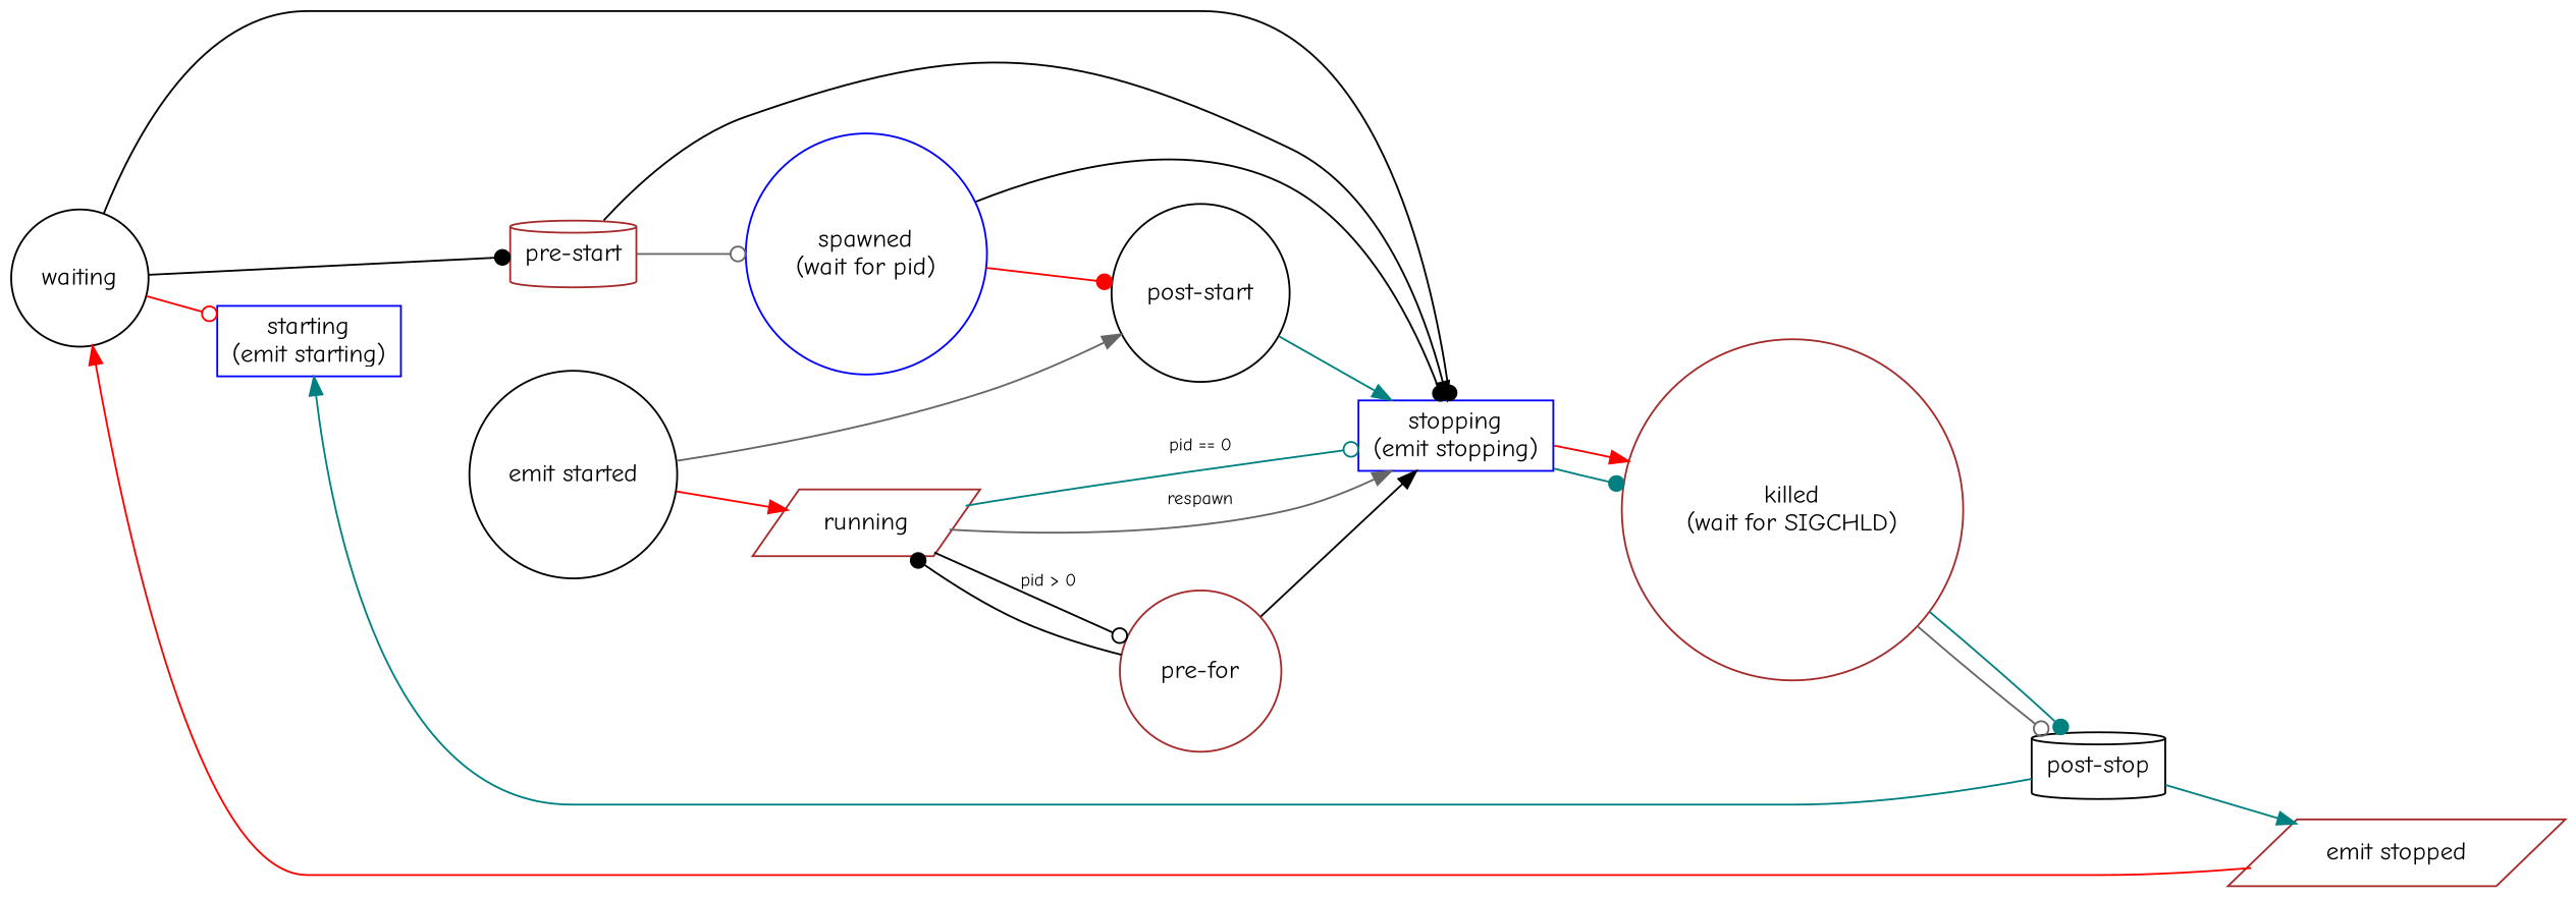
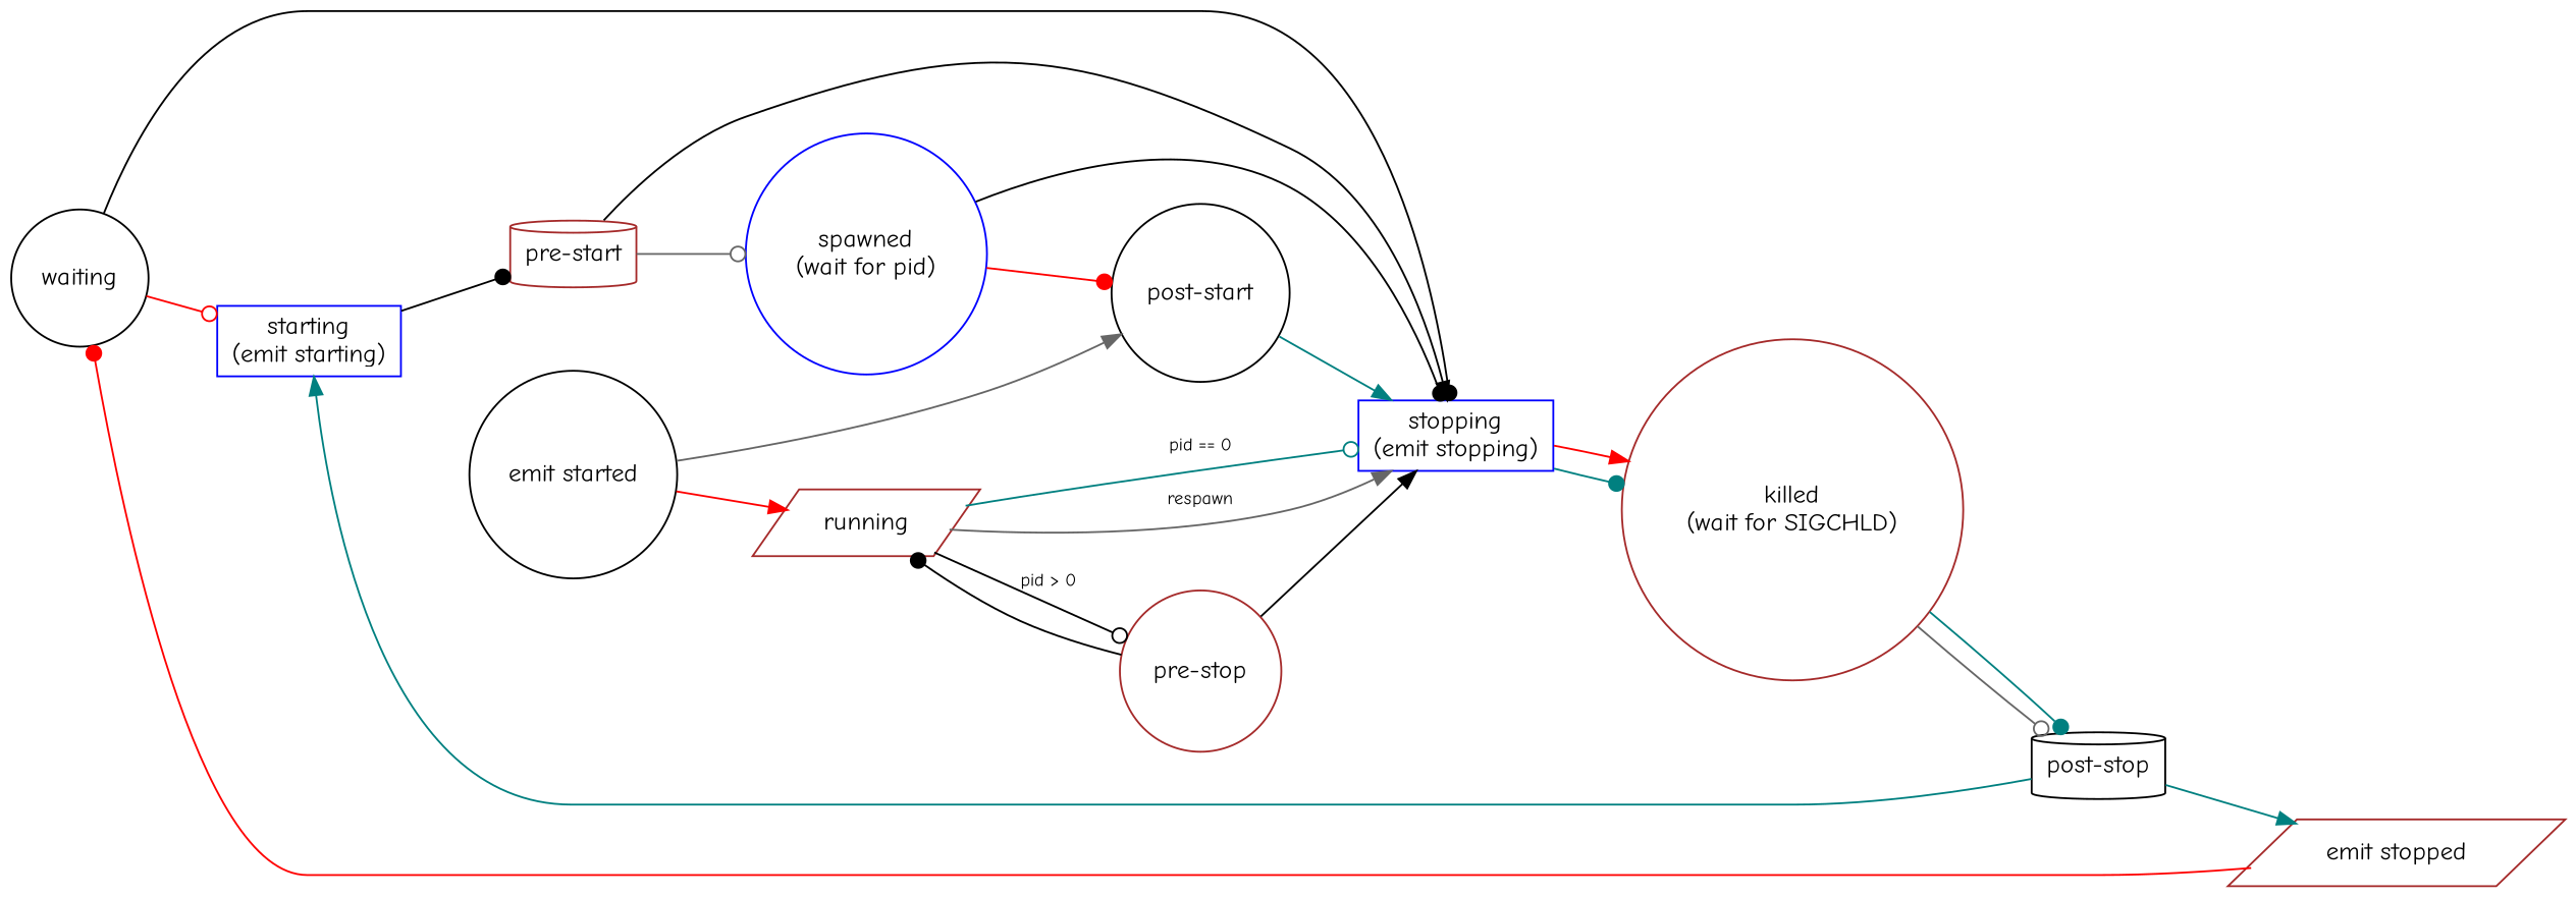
  digraph {
    fontname="Comic Neue"
    rankdir=LR
    node [color=brown fontname="Comic Neue" shape=circle]
    edge [arrowhead=normal color=black fontname="Comic Neue" fontsize=10]
    waiting [color=black]
    n2 [color=blue label="starting\n(emit starting)" shape=box]
    n3 [color=blue label="stopping\n(emit stopping)" shape=box]
    n4 [label="pre-start" shape=cylinder]
    n5 [color=blue label="spawned\n(wait for pid)"]
    n6 [label="killed\n(wait for SIGCHLD)"]
    n7 [color=black label="post-start"]
    n8 [color=black label="emit started"]
    running [shape=parallelogram]
-   n10 [label="pre-for"]
+   n10 [label="pre-stop"]
    n11 [color=black label="post-stop" shape=cylinder]
    n12 [label="emit stopped" shape=parallelogram]
    waiting -> n2 [arrowhead=odot color=red]
    waiting -> n3 [arrowhead=dot]
-   waiting -> n4 [arrowhead=dot]
+   n2 -> n4 [arrowhead=dot]
    n3 -> n6 [arrowhead=dot color=teal]
    n3 -> n6 [color=red]
    n4 -> n3
    n4 -> n5 [arrowhead=odot color=gray40]
    n5 -> n3 [arrowhead=dot]
    n5 -> n7 [arrowhead=dot color=red]
    n6 -> n11 [arrowhead=odot color=gray40]
    n6 -> n11 [arrowhead=dot color=teal]
    n7 -> n3 [color=teal]
    n8 -> n7 [color=gray40]
    n8 -> running [color=red]
    running -> n3 [arrowhead=odot color=teal label="pid == 0"]
    running -> n3 [color=gray40 label=respawn]
    running -> n10 [arrowhead=odot label="pid > 0"]
    n10 -> n3
    n10 -> running [arrowhead=dot]
    n11 -> n2 [color=teal]
    n11 -> n12 [color=teal]
-   n12 -> waiting [color=red]
+   n12 -> waiting [arrowhead=dot color=red]
  }
